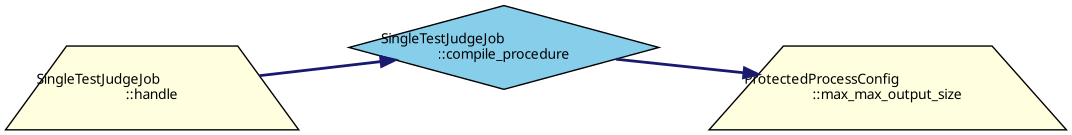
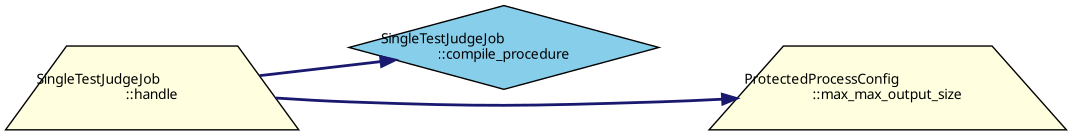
  digraph {
    fontname="Noto Sans"
    rankdir=RL
    node [color=black fillcolor=lightyellow fontname="Noto Sans" fontsize=10 shape=trapezium style=filled]
    edge [color=midnightblue dir=back fontname="Noto Sans" fontsize=10 labelfontname=Helvetica labelfontsize=10 style=bold]
    n1 [fontcolor=black height=0.2 label="ProtectedProcessConfig\l::max_max_output_size" width=0.4]
    n2 [fillcolor=skyblue height=0.2 label="SingleTestJudgeJob\l::compile_procedure" shape=diamond width=0.4]
    n3 [height=0.2 label="SingleTestJudgeJob\l::handle" width=0.4]
-   n1 -> n2
+   n1 -> n3
    n2 -> n3
  }
